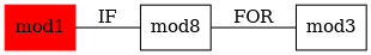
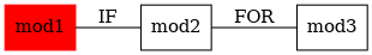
  graph {
    rankdir=LR
    node [shape=rectangle]
    mod1 [color=red style=filled]
-   mod2 [label=mod8]
+   mod2
    mod3
    mod1 -- mod2 [label=IF]
    mod2 -- mod3 [label=FOR]
  }
